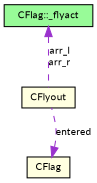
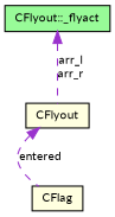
  digraph {
    fontname=Lato
    node [color=black fillcolor=lightyellow fontname=Lato fontsize=10 shape=record style=filled]
    edge [color=darkorchid3 dir=back fontname=Lato fontsize=10 labelfontname=FreeSans labelfontsize=10 style=dashed]
    n1 [fontcolor=black height=0.2 label=CFlyout width=0.4]
    n2 [height=0.2 label=CFlag width=0.4]
-   n3 [fillcolor=palegreen height=0.2 label="CFlag::_flyact" width=0.4]
-   n2 -> n1 [label=entered]
+   n3 [fillcolor=palegreen height=0.2 label="CFlyout::_flyact" width=0.4]
+   n1 -> n2 [label=entered]
    n3 -> n1 [label="arr_l\narr_r"]
  }
